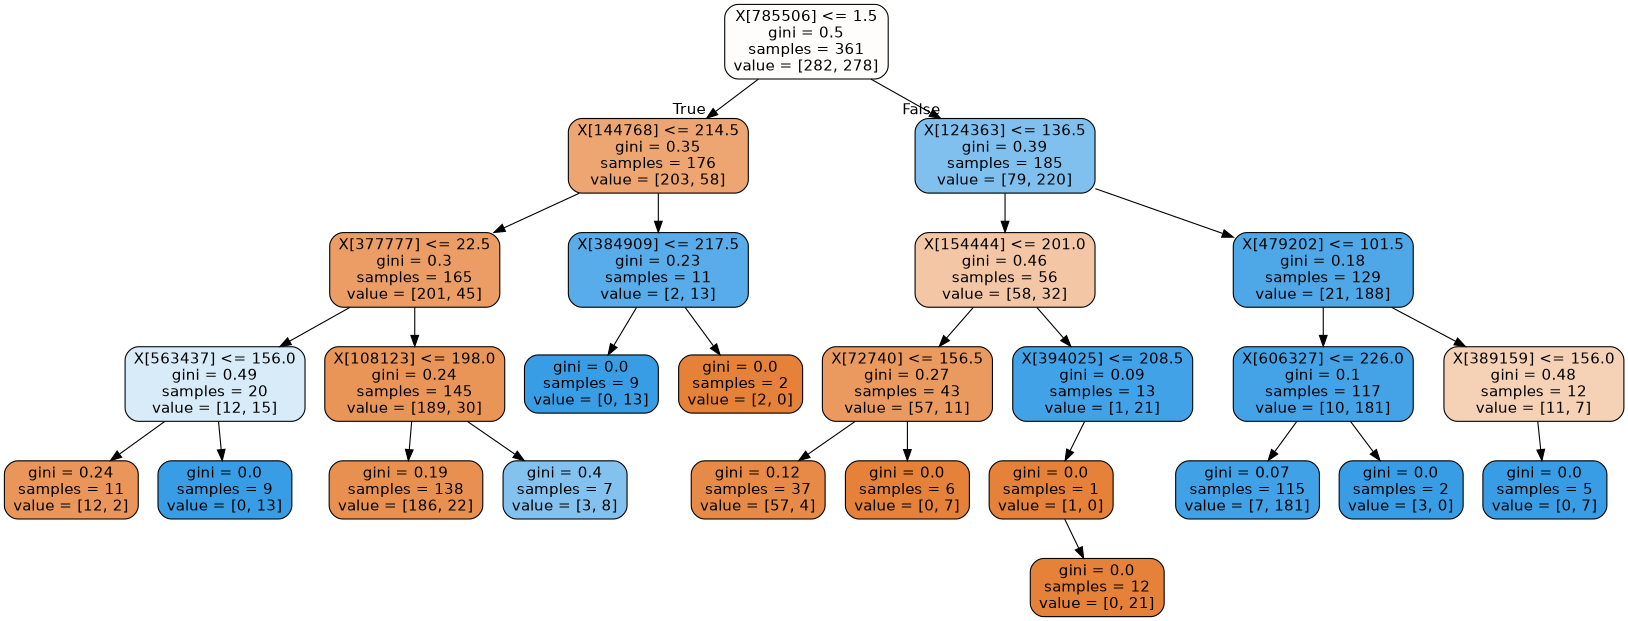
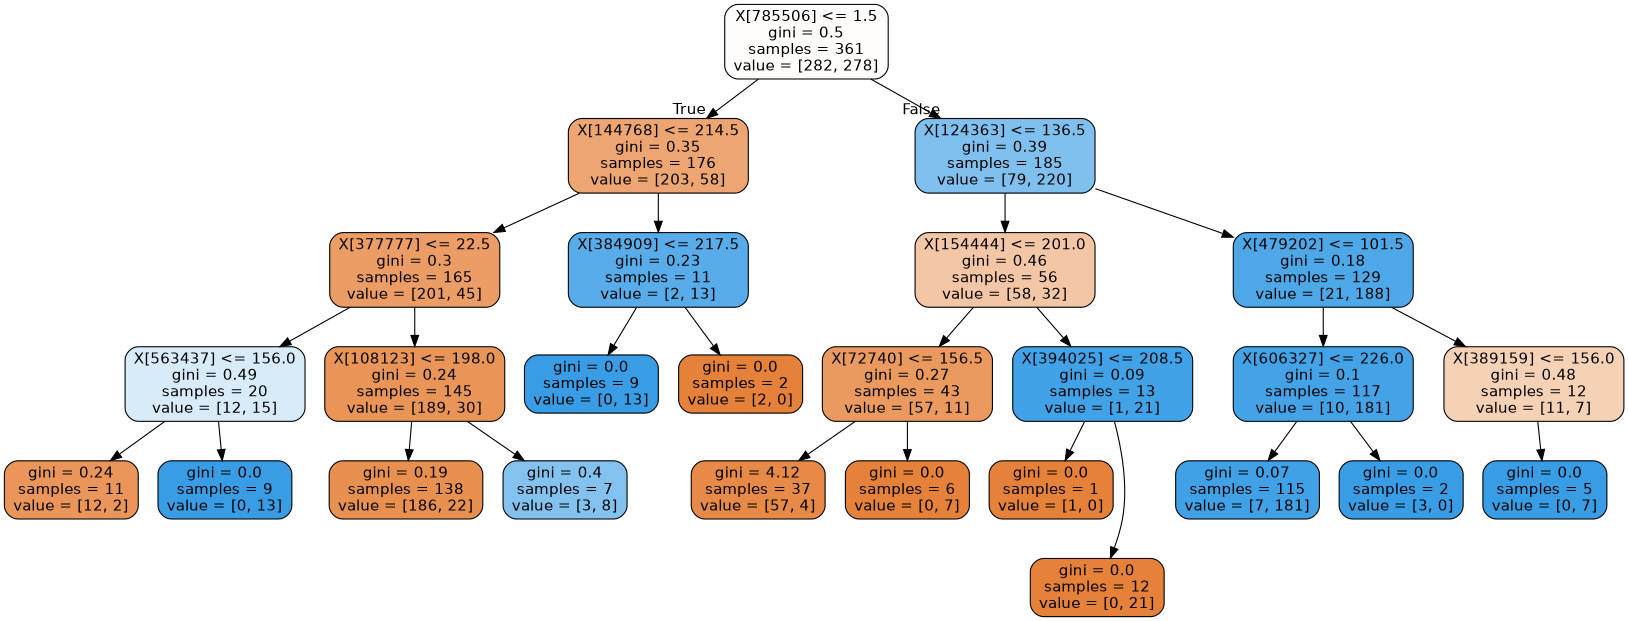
  digraph {
    node [color=black fillcolor="#399de5ff" fontname=helvetica shape=box style="filled, rounded"]
    edge [fontname=helvetica]
    n1 [fillcolor="#e5813904" label="X[785506] <= 1.5\ngini = 0.5\nsamples = 361\nvalue = [282, 278]"]
    n2 [fillcolor="#e58139b6" label="X[144768] <= 214.5\ngini = 0.35\nsamples = 176\nvalue = [203, 58]"]
    n3 [fillcolor="#399de5a3" label="X[124363] <= 136.5\ngini = 0.39\nsamples = 185\nvalue = [79, 220]"]
    n4 [fillcolor="#e58139c6" label="X[377777] <= 22.5\ngini = 0.3\nsamples = 165\nvalue = [201, 45]"]
    n5 [fillcolor="#399de5d8" label="X[384909] <= 217.5\ngini = 0.23\nsamples = 11\nvalue = [2, 13]"]
    n6 [fillcolor="#e5813972" label="X[154444] <= 201.0\ngini = 0.46\nsamples = 56\nvalue = [58, 32]"]
    n7 [fillcolor="#399de5e3" label="X[479202] <= 101.5\ngini = 0.18\nsamples = 129\nvalue = [21, 188]"]
    n8 [fillcolor="#399de533" label="X[563437] <= 156.0\ngini = 0.49\nsamples = 20\nvalue = [12, 15]"]
    n9 [fillcolor="#e58139d7" label="X[108123] <= 198.0\ngini = 0.24\nsamples = 145\nvalue = [189, 30]"]
    n10 [label="gini = 0.0\nsamples = 9\nvalue = [0, 13]"]
    n11 [fillcolor="#e58139ff" label="gini = 0.0\nsamples = 2\nvalue = [2, 0]"]
    n12 [fillcolor="#e58139d4" label="gini = 0.24\nsamples = 11\nvalue = [12, 2]"]
    n13 [label="gini = 0.0\nsamples = 9\nvalue = [0, 13]"]
    n14 [fillcolor="#e58139e1" label="gini = 0.19\nsamples = 138\nvalue = [186, 22]"]
    n15 [fillcolor="#399de59f" label="gini = 0.4\nsamples = 7\nvalue = [3, 8]"]
    n16 [fillcolor="#e58139ce" label="X[72740] <= 156.5\ngini = 0.27\nsamples = 43\nvalue = [57, 11]"]
    n17 [fillcolor="#399de5f3" label="X[394025] <= 208.5\ngini = 0.09\nsamples = 13\nvalue = [1, 21]"]
    n18 [fillcolor="#399de5f1" label="X[606327] <= 226.0\ngini = 0.1\nsamples = 117\nvalue = [10, 181]"]
    n19 [fillcolor="#e581395d" label="X[389159] <= 156.0\ngini = 0.48\nsamples = 12\nvalue = [11, 7]"]
-   n20 [fillcolor="#e58139ed" label="gini = 0.12\nsamples = 37\nvalue = [57, 4]"]
+   n20 [fillcolor="#e58139ed" label="gini = 4.12\nsamples = 37\nvalue = [57, 4]"]
    n21 [fillcolor="#e58139ff" label="gini = 0.0\nsamples = 6\nvalue = [0, 7]"]
    n22 [fillcolor="#e58139ff" label="gini = 0.0\nsamples = 1\nvalue = [1, 0]"]
    n23 [fillcolor="#e58139ff" label="gini = 0.0\nsamples = 12\nvalue = [0, 21]"]
    n24 [fillcolor="#399de5f5" label="gini = 0.07\nsamples = 115\nvalue = [7, 181]"]
    n25 [label="gini = 0.0\nsamples = 2\nvalue = [3, 0]"]
    n26 [label="gini = 0.0\nsamples = 5\nvalue = [0, 7]"]
    n1 -> n2 [headlabel=True labelangle=45 labeldistance=2.5]
    n1 -> n3 [headlabel=False labelangle=-45 labeldistance=2.5]
    n2 -> n4
    n2 -> n5
    n3 -> n6
    n3 -> n7
    n4 -> n8
    n4 -> n9
    n5 -> n10
    n5 -> n11
    n6 -> n16
    n6 -> n17
    n7 -> n18
    n7 -> n19
    n8 -> n12
    n8 -> n13
    n9 -> n14
    n9 -> n15
    n16 -> n20
    n16 -> n21
    n17 -> n22
-   n22 -> n23
+   n17 -> n23
    n18 -> n24
    n18 -> n25
    n19 -> n26
  }
